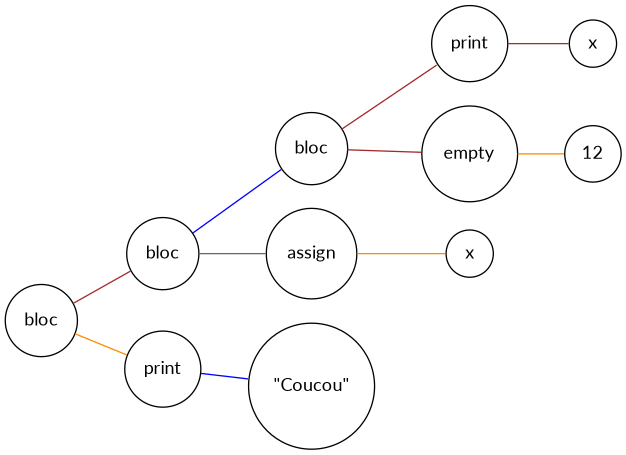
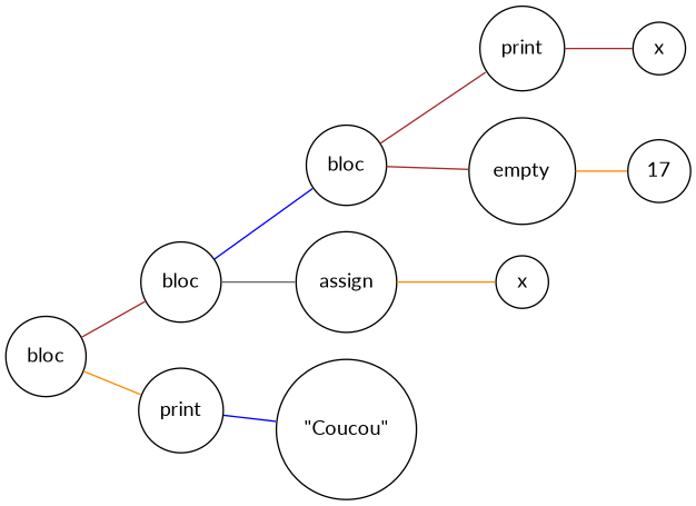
  digraph {
    fontname=Lato
    rankdir=LR
    node [fontname=Lato shape=circle]
    edge [arrowsize=0 color=brown fontname=Lato]
    n1 [label=bloc]
    n2 [label=bloc]
    n3 [label=print]
    n4 [label=bloc]
    n5 [label=assign]
    n6 [label="\"Coucou\""]
    n7 [label=print]
    n8 [label=empty]
    n9 [label=x]
    n10 [label=x]
-   n11 [label=12]
+   n11 [label=17]
    n1 -> n2
    n1 -> n3 [color=darkorange]
    n2 -> n4 [color=blue]
    n2 -> n5 [color=gray40]
    n3 -> n6 [color=blue]
    n4 -> n7
    n4 -> n8
    n5 -> n9 [color=darkorange]
    n7 -> n10
    n8 -> n11 [color=darkorange]
  }
